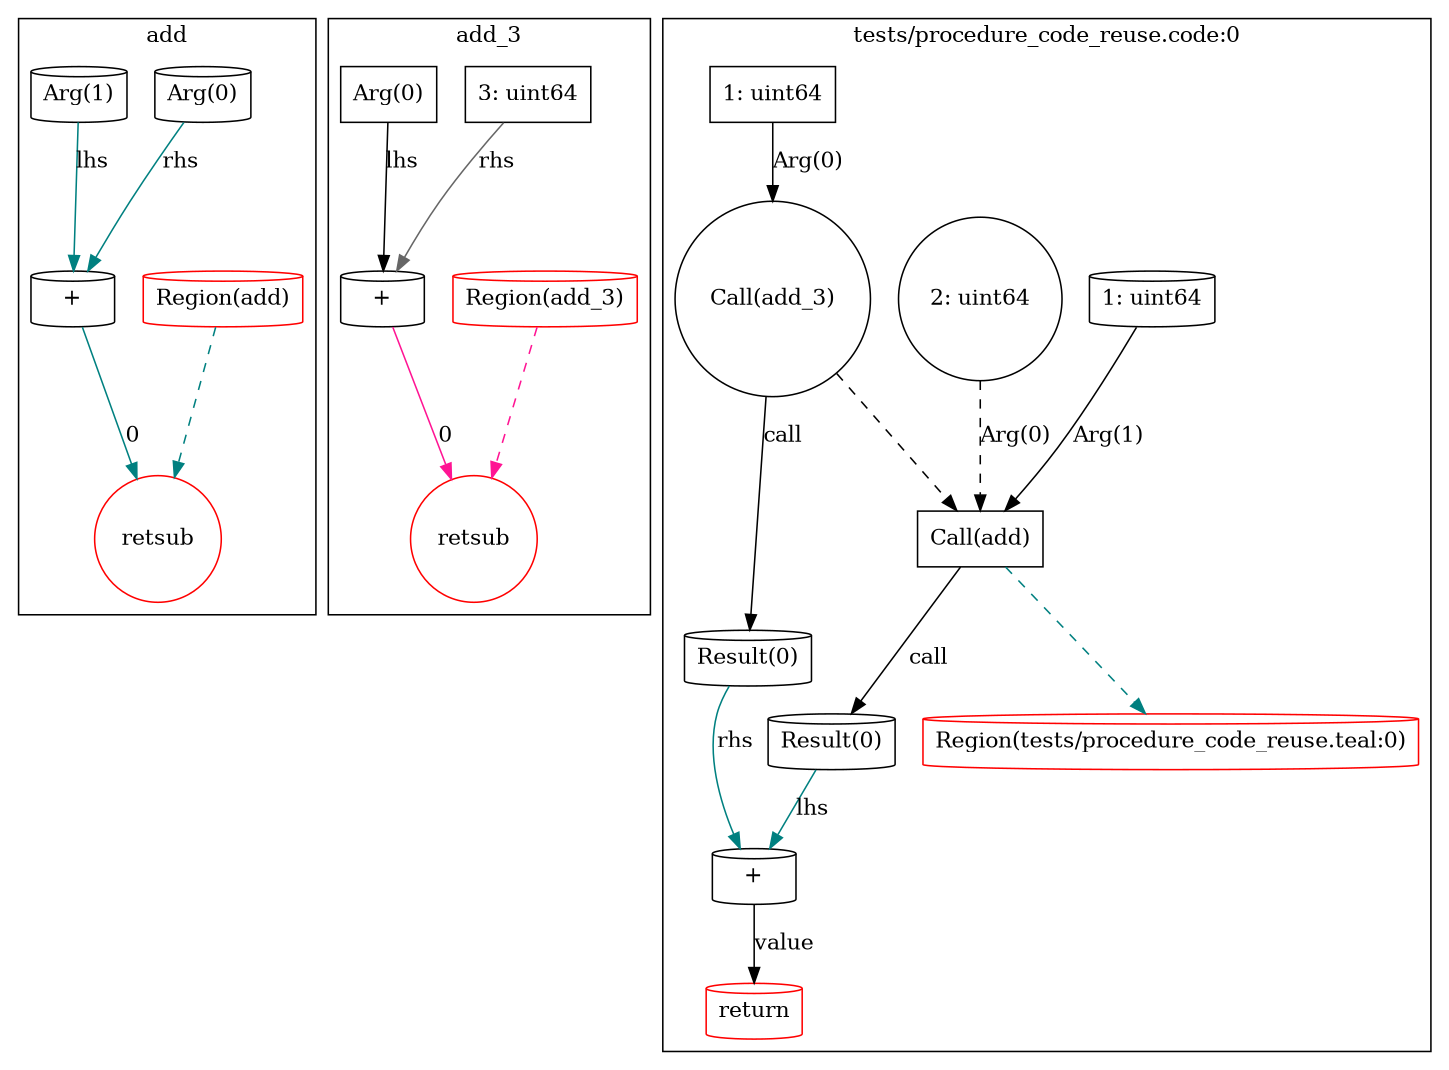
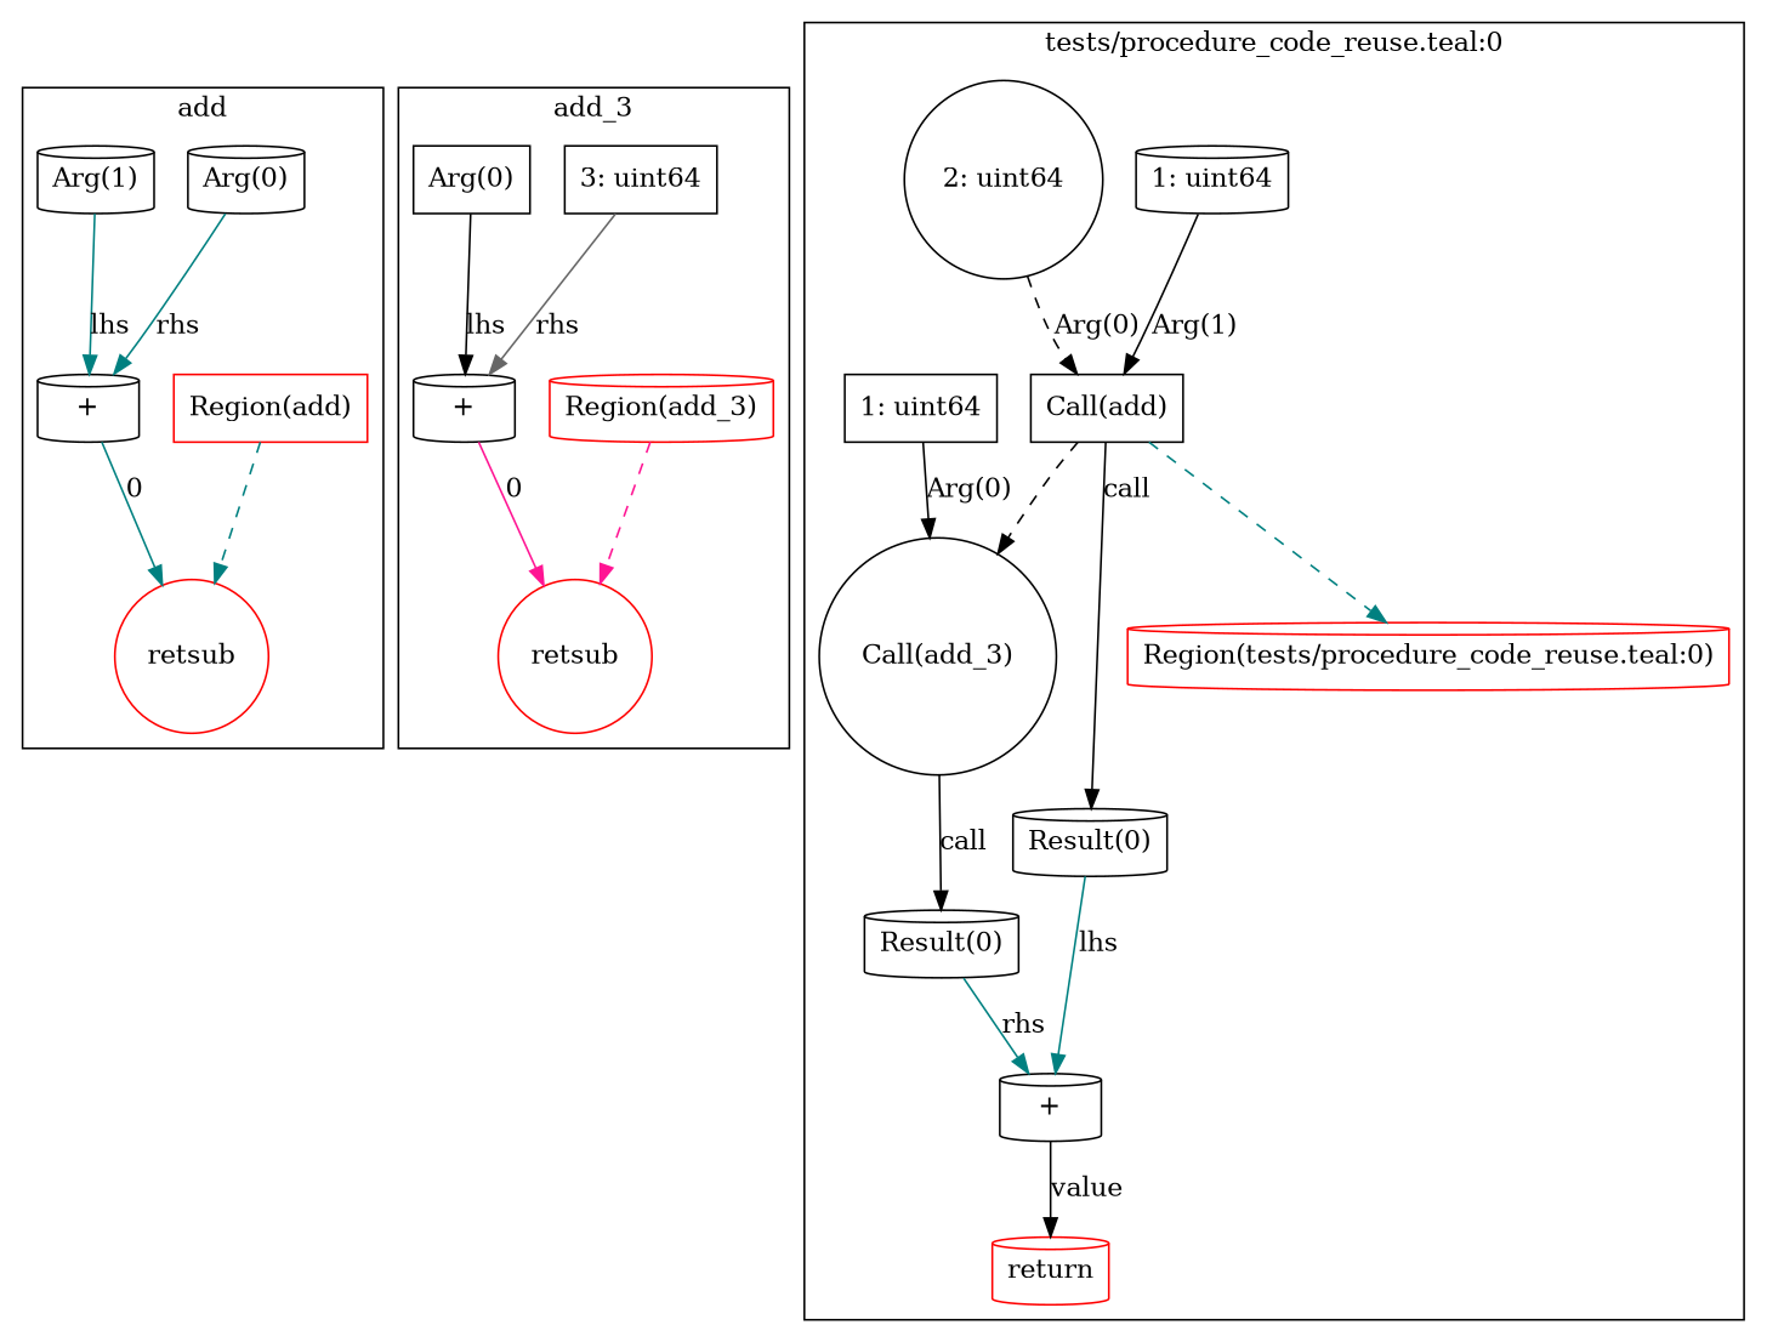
  digraph {
    rankdir=TD
    node [shape=cylinder]
    edge [color=black]
-   n1 [color=red label="Region(add)"]
+   n1 [color=red label="Region(add)" shape=box]
    n2 [label="Arg(0)"]
    n3 [label="Arg(1)"]
    n4 [label="+"]
    n5 [color=red label=retsub shape=circle]
    n6 [color=red label="Region(add_3)"]
    n7 [label="3: uint64" shape=box]
    n8 [label="Arg(0)" shape=box]
    n9 [label="+"]
    n10 [color=red label=retsub shape=circle]
    n11 [color=red label="Region(tests/procedure_code_reuse.teal:0)"]
    n12 [label="1: uint64"]
    n13 [label="2: uint64" shape=circle]
    n14 [label="Call(add)" shape=box]
    n15 [label="Result(0)"]
    n16 [label="1: uint64" shape=box]
    n17 [label="Call(add_3)" shape=circle]
    n18 [label="Result(0)"]
    n19 [label="+"]
    n20 [color=red label=return]
    subgraph cluster_1 {
      label=add
      n1
      n2
      n3
      n4
      n5
    }
    subgraph cluster_2 {
      label=add_3
      n6
      n7
      n8
      n9
      n10
    }
    subgraph cluster_3 {
-     label="tests/procedure_code_reuse.code:0"
+     label="tests/procedure_code_reuse.teal:0"
      n11
      n12
      n13
      n14
      n15
      n16
      n17
      n18
      n19
      n20
    }
    n1 -> n5 [color=teal style=dashed]
    n2 -> n4 [color=teal label=rhs]
    n3 -> n4 [color=teal label=lhs]
    n4 -> n5 [color=teal label=0]
    n6 -> n10 [color=deeppink style=dashed]
    n7 -> n9 [color=gray40 label=rhs]
    n8 -> n9 [label=lhs]
    n9 -> n10 [color=deeppink label=0]
    n12 -> n14 [label="Arg(1)"]
    n13 -> n14 [label="Arg(0)" style=dashed]
    n14 -> n11 [color=teal style=dashed]
    n14 -> n15 [label=call]
-   n17 -> n14 [style=dashed]
+   n14 -> n17 [style=dashed]
    n15 -> n19 [color=teal label=lhs]
    n16 -> n17 [label="Arg(0)"]
    n17 -> n18 [label=call]
    n18 -> n19 [color=teal label=rhs]
    n19 -> n20 [label=value]
  }
